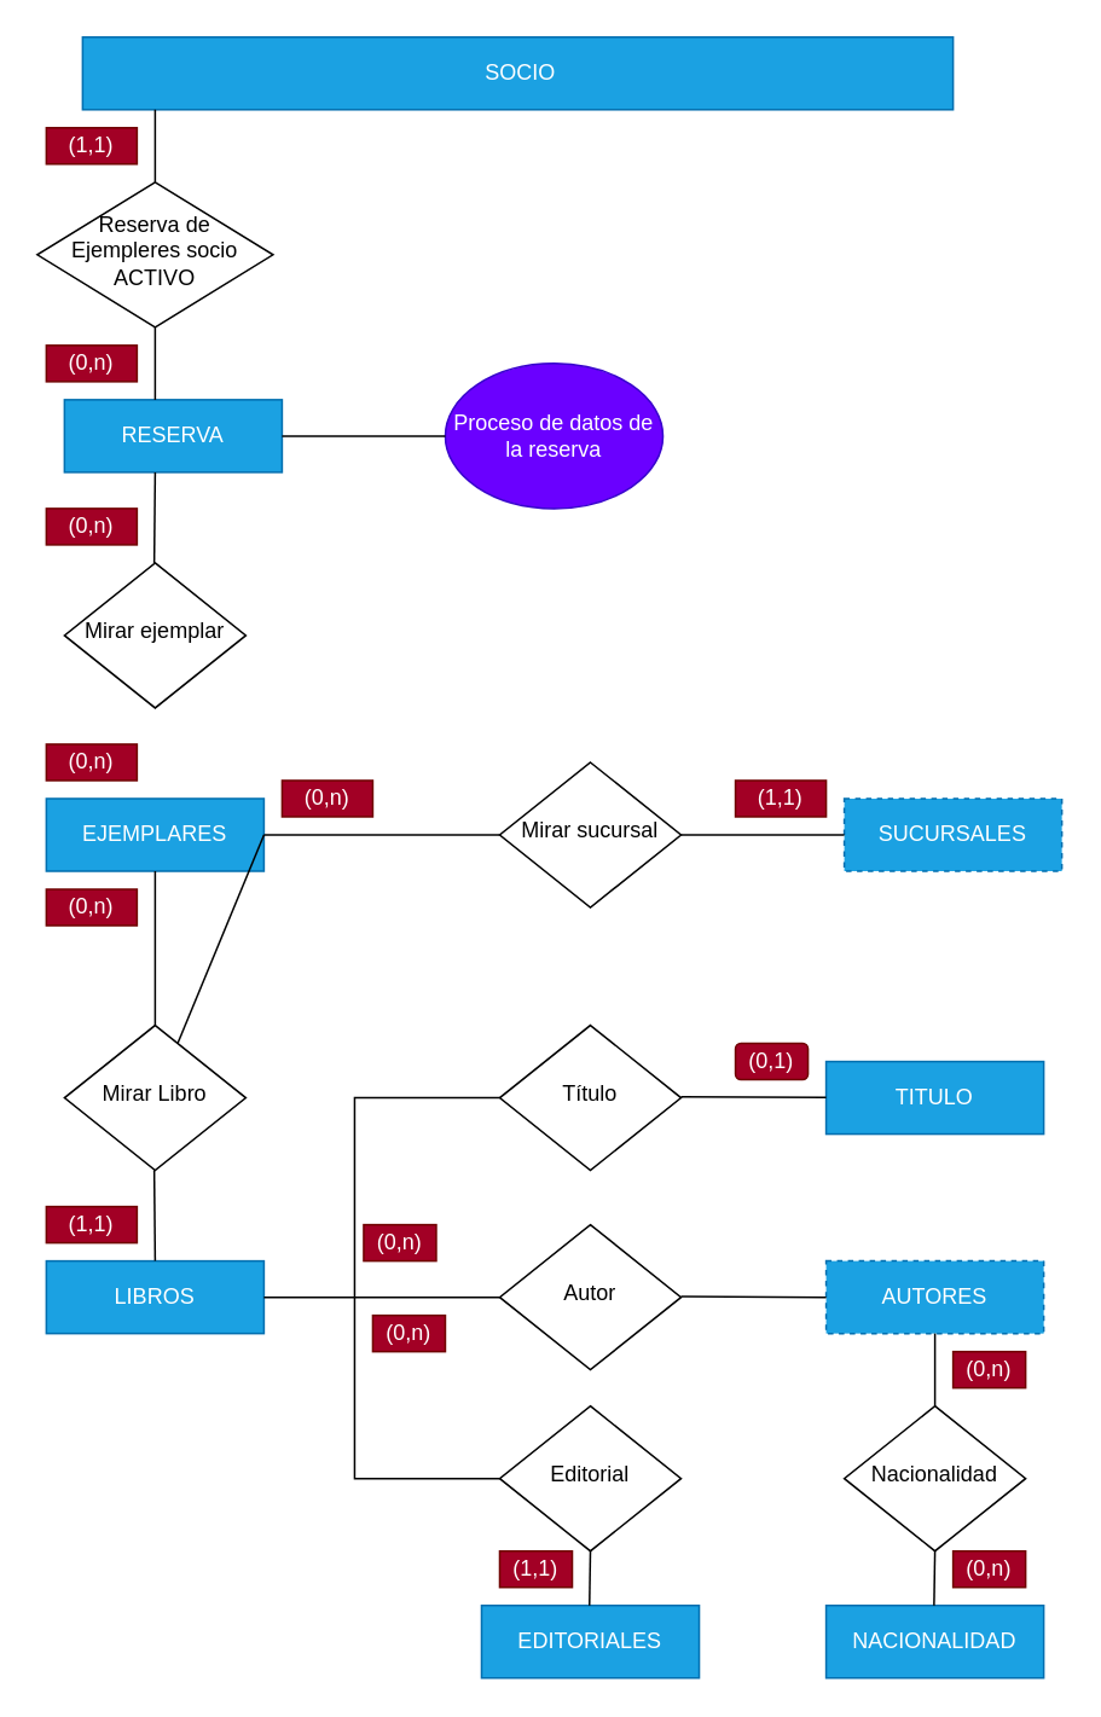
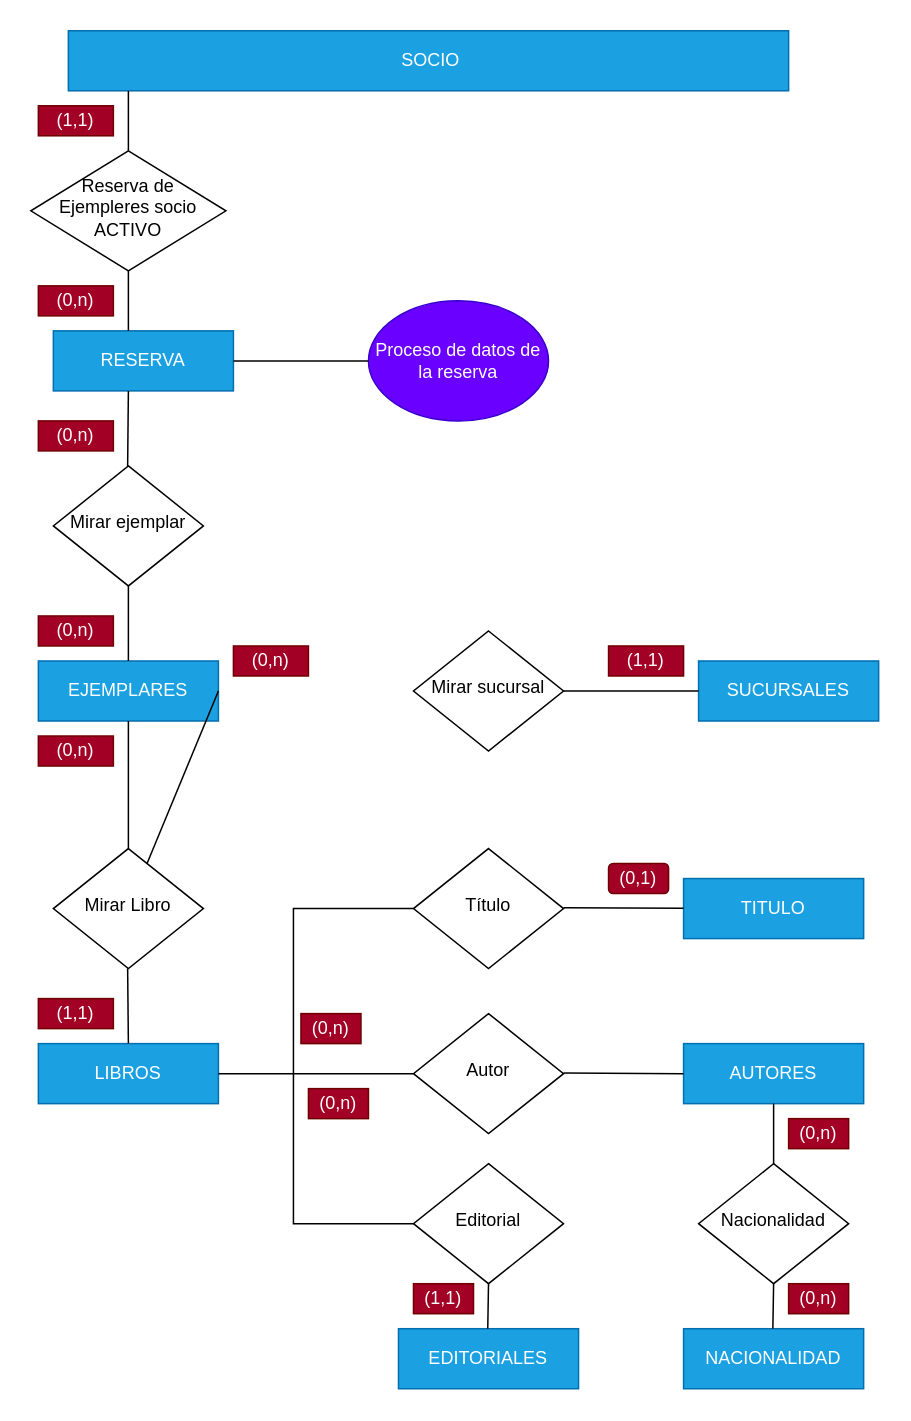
  <mxCell id="0" />
  <mxCell id="1" parent="0" />
  <mxCell id="2" value="EJEMPLARES" style="rounded=0;whiteSpace=wrap;html=1;fontSize=12;glass=0;strokeWidth=1;shadow=0;fillColor=#1ba1e2;fontColor=#ffffff;strokeColor=#006EAF;" parent="1" vertex="1"><mxGeometry x="25" y="440" width="120" height="40" as="geometry" /></mxCell>
  <mxCell id="3" value="Reserva de Ejempleres socio ACTIVO" style="rhombus;whiteSpace=wrap;html=1;shadow=0;fontFamily=Helvetica;fontSize=12;align=center;strokeWidth=1;spacing=6;spacingTop=-4;" parent="1" vertex="1"><mxGeometry x="20" y="100" width="130" height="80" as="geometry" /></mxCell>
- <mxCell id="4" value="SUCURSALES" style="rounded=0;whiteSpace=wrap;html=1;fontSize=12;glass=0;strokeWidth=1;shadow=0;fillColor=#1ba1e2;fontColor=#ffffff;strokeColor=#006EAF;dashed=1;" parent="1" vertex="1"><mxGeometry x="465" y="440" width="120" height="40" as="geometry" /></mxCell>
+ <mxCell id="4" value="SUCURSALES" style="rounded=0;whiteSpace=wrap;html=1;fontSize=12;glass=0;strokeWidth=1;shadow=0;fillColor=#1ba1e2;fontColor=#ffffff;strokeColor=#006EAF;" parent="1" vertex="1"><mxGeometry x="465" y="440" width="120" height="40" as="geometry" /></mxCell>
  <mxCell id="5" value="&amp;nbsp;SOCIO" style="rounded=0;whiteSpace=wrap;html=1;fontSize=12;glass=0;strokeWidth=1;shadow=0;fillColor=#1ba1e2;fontColor=#ffffff;strokeColor=#006EAF;" parent="1" vertex="1"><mxGeometry x="45" y="20" width="480" height="40" as="geometry" /></mxCell>
  <mxCell id="6" value="RESERVA" style="rounded=0;whiteSpace=wrap;html=1;fontSize=12;glass=0;strokeWidth=1;shadow=0;fillColor=#1ba1e2;fontColor=#ffffff;strokeColor=#006EAF;" parent="1" vertex="1"><mxGeometry x="35" y="220" width="120" height="40" as="geometry" /></mxCell>
  <mxCell id="7" value="" style="endArrow=none;html=1;rounded=0;exitX=0.5;exitY=0;exitDx=0;exitDy=0;" parent="1" source="3" edge="1"><mxGeometry width="50" height="50" relative="1" as="geometry"><mxPoint x="35" y="110" as="sourcePoint" /><mxPoint x="85" y="60" as="targetPoint" /></mxGeometry></mxCell>
  <mxCell id="8" value="" style="endArrow=none;html=1;rounded=0;" parent="1" edge="1"><mxGeometry width="50" height="50" relative="1" as="geometry"><mxPoint x="85" y="220" as="sourcePoint" /><mxPoint x="85" y="180" as="targetPoint" /></mxGeometry></mxCell>
  <mxCell id="9" value="(1,1)" style="rounded=0;whiteSpace=wrap;html=1;fillColor=#a20025;fontColor=#ffffff;strokeColor=#6F0000;" parent="1" vertex="1"><mxGeometry x="25" y="70" width="50" height="20" as="geometry" /></mxCell>
  <mxCell id="10" value="(0,n)" style="rounded=0;whiteSpace=wrap;html=1;fillColor=#a20025;fontColor=#ffffff;strokeColor=#6F0000;" parent="1" vertex="1"><mxGeometry x="25" y="190" width="50" height="20" as="geometry" /></mxCell>
  <mxCell id="11" value="Mirar sucursal" style="rhombus;whiteSpace=wrap;html=1;shadow=0;fontFamily=Helvetica;fontSize=12;align=center;strokeWidth=1;spacing=6;spacingTop=-4;" parent="1" vertex="1"><mxGeometry x="275" y="420" width="100" height="80" as="geometry" /></mxCell>
  <mxCell id="12" value="" style="endArrow=none;html=1;rounded=0;exitX=0;exitY=0.5;exitDx=0;exitDy=0;entryX=1;entryY=0.5;entryDx=0;entryDy=0;" parent="1" source="4" target="11" edge="1"><mxGeometry width="50" height="50" relative="1" as="geometry"><mxPoint x="665" y="535" as="sourcePoint" /><mxPoint x="734" y="468" as="targetPoint" /></mxGeometry></mxCell>
  <mxCell id="13" value="Mirar ejemplar" style="rhombus;whiteSpace=wrap;html=1;shadow=0;fontFamily=Helvetica;fontSize=12;align=center;strokeWidth=1;spacing=6;spacingTop=-4;" parent="1" vertex="1"><mxGeometry x="35" y="310" width="100" height="80" as="geometry" /></mxCell>
- <mxCell id="14" value="" style="endArrow=none;html=1;rounded=0;" parent="1" source="2" target="11" edge="1"><mxGeometry width="50" height="50" relative="1" as="geometry"><mxPoint x="85" y="430" as="sourcePoint" /><mxPoint x="265" y="340" as="targetPoint" /></mxGeometry></mxCell>
+ <mxCell id="14" value="" style="endArrow=none;html=1;rounded=0;entryX=0.5;entryY=1;entryDx=0;entryDy=0;" parent="1" source="2" target="13" edge="1"><mxGeometry width="50" height="50" relative="1" as="geometry"><mxPoint x="85" y="430" as="sourcePoint" /><mxPoint x="265" y="340" as="targetPoint" /></mxGeometry></mxCell>
  <mxCell id="15" value="(0,n)" style="rounded=0;whiteSpace=wrap;html=1;fillColor=#a20025;fontColor=#ffffff;strokeColor=#6F0000;" parent="1" vertex="1"><mxGeometry x="25" y="490" width="50" height="20" as="geometry" /></mxCell>
  <mxCell id="16" value="(1,1)" style="rounded=0;whiteSpace=wrap;html=1;fillColor=#a20025;fontColor=#ffffff;strokeColor=#6F0000;" parent="1" vertex="1"><mxGeometry x="405" y="430" width="50" height="20" as="geometry" /></mxCell>
  <mxCell id="17" value="(0,n)" style="rounded=0;whiteSpace=wrap;html=1;fillColor=#a20025;fontColor=#ffffff;strokeColor=#6F0000;" parent="1" vertex="1"><mxGeometry x="25" y="280" width="50" height="20" as="geometry" /></mxCell>
  <mxCell id="18" value="(0,n)" style="rounded=0;whiteSpace=wrap;html=1;fillColor=#a20025;fontColor=#ffffff;strokeColor=#6F0000;" parent="1" vertex="1"><mxGeometry x="25" y="410" width="50" height="20" as="geometry" /></mxCell>
  <mxCell id="19" value="Mirar Libro" style="rhombus;whiteSpace=wrap;html=1;shadow=0;fontFamily=Helvetica;fontSize=12;align=center;strokeWidth=1;spacing=6;spacingTop=-4;" parent="1" vertex="1"><mxGeometry x="35" y="565" width="100" height="80" as="geometry" /></mxCell>
  <mxCell id="20" value="" style="endArrow=none;html=1;rounded=0;exitX=0.5;exitY=0;exitDx=0;exitDy=0;" edge="1" parent="1"><mxGeometry width="50" height="50" relative="1" as="geometry"><mxPoint x="84.5" y="310" as="sourcePoint" /><mxPoint x="85" y="260" as="targetPoint" /></mxGeometry></mxCell>
  <mxCell id="21" value="LIBROS" style="rounded=0;whiteSpace=wrap;html=1;fontSize=12;glass=0;strokeWidth=1;shadow=0;fillColor=#1ba1e2;fontColor=#ffffff;strokeColor=#006EAF;" vertex="1" parent="1"><mxGeometry x="25" y="695" width="120" height="40" as="geometry" /></mxCell>
  <mxCell id="22" value="" style="endArrow=none;html=1;rounded=0;entryX=0.5;entryY=1;entryDx=0;entryDy=0;" edge="1" parent="1"><mxGeometry width="50" height="50" relative="1" as="geometry"><mxPoint x="85" y="695" as="sourcePoint" /><mxPoint x="84.5" y="645" as="targetPoint" /></mxGeometry></mxCell>
  <mxCell id="23" value="(1,1)" style="rounded=0;whiteSpace=wrap;html=1;fillColor=#a20025;fontColor=#ffffff;strokeColor=#6F0000;" vertex="1" parent="1"><mxGeometry x="25" y="665" width="50" height="20" as="geometry" /></mxCell>
  <mxCell id="24" value="(0,n)" style="rounded=0;whiteSpace=wrap;html=1;fillColor=#a20025;fontColor=#ffffff;strokeColor=#6F0000;" vertex="1" parent="1"><mxGeometry x="155" y="430" width="50" height="20" as="geometry" /></mxCell>
  <mxCell id="25" value="Título" style="rhombus;whiteSpace=wrap;html=1;shadow=0;fontFamily=Helvetica;fontSize=12;align=center;strokeWidth=1;spacing=6;spacingTop=-4;" vertex="1" parent="1"><mxGeometry x="275" y="565" width="100" height="80" as="geometry" /></mxCell>
  <mxCell id="26" value="Autor" style="rhombus;whiteSpace=wrap;html=1;shadow=0;fontFamily=Helvetica;fontSize=12;align=center;strokeWidth=1;spacing=6;spacingTop=-4;" vertex="1" parent="1"><mxGeometry x="275" y="675" width="100" height="80" as="geometry" /></mxCell>
  <mxCell id="27" value="Nacionalidad" style="rhombus;whiteSpace=wrap;html=1;shadow=0;fontFamily=Helvetica;fontSize=12;align=center;strokeWidth=1;spacing=6;spacingTop=-4;" vertex="1" parent="1"><mxGeometry x="465" y="775" width="100" height="80" as="geometry" /></mxCell>
  <mxCell id="28" value="Editorial" style="rhombus;whiteSpace=wrap;html=1;shadow=0;fontFamily=Helvetica;fontSize=12;align=center;strokeWidth=1;spacing=6;spacingTop=-4;" vertex="1" parent="1"><mxGeometry x="275" y="775" width="100" height="80" as="geometry" /></mxCell>
  <mxCell id="29" value="" style="endArrow=none;html=1;rounded=0;exitX=0;exitY=0.5;exitDx=0;exitDy=0;entryX=1;entryY=0.5;entryDx=0;entryDy=0;" edge="1" parent="1" source="26"><mxGeometry width="50" height="50" relative="1" as="geometry"><mxPoint x="239.5" y="735" as="sourcePoint" /><mxPoint x="195" y="715" as="targetPoint" /></mxGeometry></mxCell>
  <mxCell id="30" value="(0,n)" style="rounded=0;whiteSpace=wrap;html=1;fillColor=#a20025;fontColor=#ffffff;strokeColor=#6F0000;" vertex="1" parent="1"><mxGeometry x="205" y="725" width="40" height="20" as="geometry" /></mxCell>
- <mxCell id="31" value="AUTORES" style="rounded=0;whiteSpace=wrap;html=1;fontSize=12;glass=0;strokeWidth=1;shadow=0;fillColor=#1ba1e2;fontColor=#ffffff;strokeColor=#006EAF;dashed=1;" vertex="1" parent="1"><mxGeometry x="455" y="695" width="120" height="40" as="geometry" /></mxCell>
+ <mxCell id="31" value="AUTORES" style="rounded=0;whiteSpace=wrap;html=1;fontSize=12;glass=0;strokeWidth=1;shadow=0;fillColor=#1ba1e2;fontColor=#ffffff;strokeColor=#006EAF;" vertex="1" parent="1"><mxGeometry x="455" y="695" width="120" height="40" as="geometry" /></mxCell>
  <mxCell id="32" value="" style="endArrow=none;html=1;rounded=0;entryX=1;entryY=0.5;entryDx=0;entryDy=0;exitX=0;exitY=0.5;exitDx=0;exitDy=0;" edge="1" parent="1" source="31"><mxGeometry width="50" height="50" relative="1" as="geometry"><mxPoint x="415" y="715" as="sourcePoint" /><mxPoint x="375" y="714.5" as="targetPoint" /></mxGeometry></mxCell>
  <mxCell id="33" value="" style="endArrow=none;html=1;rounded=0;exitX=0.5;exitY=0;exitDx=0;exitDy=0;entryX=0.5;entryY=1;entryDx=0;entryDy=0;" edge="1" parent="1" source="27" target="31"><mxGeometry width="50" height="50" relative="1" as="geometry"><mxPoint x="474.5" y="765" as="sourcePoint" /><mxPoint x="475" y="735" as="targetPoint" /></mxGeometry></mxCell>
  <mxCell id="34" value="NACIONALIDAD" style="rounded=0;whiteSpace=wrap;html=1;fontSize=12;glass=0;strokeWidth=1;shadow=0;fillColor=#1ba1e2;fontColor=#ffffff;strokeColor=#006EAF;" vertex="1" parent="1"><mxGeometry x="455" y="885" width="120" height="40" as="geometry" /></mxCell>
  <mxCell id="35" value="" style="endArrow=none;html=1;rounded=0;exitX=0.5;exitY=0;exitDx=0;exitDy=0;" edge="1" parent="1"><mxGeometry width="50" height="50" relative="1" as="geometry"><mxPoint x="514.5" y="885" as="sourcePoint" /><mxPoint x="515" y="855" as="targetPoint" /></mxGeometry></mxCell>
  <mxCell id="36" value="" style="endArrow=none;html=1;rounded=0;exitX=1;exitY=0.5;exitDx=0;exitDy=0;entryX=0;entryY=0.5;entryDx=0;entryDy=0;" edge="1" parent="1" target="28"><mxGeometry width="50" height="50" relative="1" as="geometry"><mxPoint x="195" y="715" as="sourcePoint" /><mxPoint x="265" y="755" as="targetPoint" /><Array as="points"><mxPoint x="195" y="815" /></Array></mxGeometry></mxCell>
  <mxCell id="37" value="EDITORIALES" style="rounded=0;whiteSpace=wrap;html=1;fontSize=12;glass=0;strokeWidth=1;shadow=0;fillColor=#1ba1e2;fontColor=#ffffff;strokeColor=#006EAF;" vertex="1" parent="1"><mxGeometry x="265" y="885" width="120" height="40" as="geometry" /></mxCell>
  <mxCell id="38" value="" style="endArrow=none;html=1;rounded=0;exitX=0.5;exitY=0;exitDx=0;exitDy=0;" edge="1" parent="1"><mxGeometry width="50" height="50" relative="1" as="geometry"><mxPoint x="324.5" y="885" as="sourcePoint" /><mxPoint x="325" y="855" as="targetPoint" /></mxGeometry></mxCell>
  <mxCell id="39" value="" style="endArrow=none;html=1;rounded=0;exitX=1;exitY=0.5;exitDx=0;exitDy=0;entryX=0;entryY=0.5;entryDx=0;entryDy=0;" edge="1" parent="1" target="25"><mxGeometry width="50" height="50" relative="1" as="geometry"><mxPoint x="195" y="715" as="sourcePoint" /><mxPoint x="315" y="675" as="targetPoint" /><Array as="points"><mxPoint x="195" y="605" /></Array></mxGeometry></mxCell>
  <mxCell id="40" value="TITULO" style="rounded=0;whiteSpace=wrap;html=1;fontSize=12;glass=0;strokeWidth=1;shadow=0;fillColor=#1ba1e2;fontColor=#ffffff;strokeColor=#006EAF;" vertex="1" parent="1"><mxGeometry x="455" y="585" width="120" height="40" as="geometry" /></mxCell>
  <mxCell id="41" value="" style="endArrow=none;html=1;rounded=0;entryX=1;entryY=0.5;entryDx=0;entryDy=0;" edge="1" parent="1" source="40"><mxGeometry width="50" height="50" relative="1" as="geometry"><mxPoint x="415" y="605" as="sourcePoint" /><mxPoint x="375" y="604.5" as="targetPoint" /></mxGeometry></mxCell>
  <mxCell id="42" value="(0,n)" style="rounded=0;whiteSpace=wrap;html=1;fillColor=#a20025;fontColor=#ffffff;strokeColor=#6F0000;" vertex="1" parent="1"><mxGeometry x="525" y="745" width="40" height="20" as="geometry" /></mxCell>
  <mxCell id="43" value="(0,n)" style="rounded=0;whiteSpace=wrap;html=1;fillColor=#a20025;fontColor=#ffffff;strokeColor=#6F0000;" vertex="1" parent="1"><mxGeometry x="525" y="855" width="40" height="20" as="geometry" /></mxCell>
  <mxCell id="44" value="(0,1)" style="whiteSpace=wrap;html=1;fillColor=#a20025;fontColor=#ffffff;strokeColor=#6F0000;rounded=1;" vertex="1" parent="1"><mxGeometry x="405" y="575" width="40" height="20" as="geometry" /></mxCell>
  <mxCell id="45" value="(0,n)" style="rounded=0;whiteSpace=wrap;html=1;fillColor=#a20025;fontColor=#ffffff;strokeColor=#6F0000;" vertex="1" parent="1"><mxGeometry x="200" y="675" width="40" height="20" as="geometry" /></mxCell>
  <mxCell id="46" value="(1,1)" style="rounded=0;whiteSpace=wrap;html=1;fillColor=#a20025;fontColor=#ffffff;strokeColor=#6F0000;" vertex="1" parent="1"><mxGeometry x="275" y="855" width="40" height="20" as="geometry" /></mxCell>
  <mxCell id="47" value="Proceso de datos de la reserva" style="ellipse;whiteSpace=wrap;html=1;fillColor=#6a00ff;fontColor=#ffffff;strokeColor=#3700CC;" vertex="1" parent="1"><mxGeometry x="245" y="200" width="120" height="80" as="geometry" /></mxCell>
  <mxCell id="48" value="" style="endArrow=none;html=1;rounded=0;entryX=0;entryY=0.5;entryDx=0;entryDy=0;exitX=1;exitY=0.5;exitDx=0;exitDy=0;" edge="1" parent="1" source="6" target="47"><mxGeometry width="50" height="50" relative="1" as="geometry"><mxPoint x="150" y="140" as="sourcePoint" /><mxPoint x="200" y="90" as="targetPoint" /></mxGeometry></mxCell>
  <mxCell id="49" value="" style="endArrow=none;html=1;rounded=0;exitX=0.5;exitY=0;exitDx=0;exitDy=0;" edge="1" parent="1" source="19"><mxGeometry width="50" height="50" relative="1" as="geometry"><mxPoint x="85" y="560" as="sourcePoint" /><mxPoint x="85" y="480" as="targetPoint" /></mxGeometry></mxCell>
  <mxCell id="50" value="" style="endArrow=none;html=1;rounded=0;exitX=1;exitY=0.5;exitDx=0;exitDy=0;" edge="1" parent="1" source="2" target="19"><mxGeometry width="50" height="50" relative="1" as="geometry"><mxPoint x="365" y="510" as="sourcePoint" /><mxPoint x="415" y="460" as="targetPoint" /></mxGeometry></mxCell>
  <mxCell id="51" value="" style="endArrow=none;html=1;rounded=0;exitX=1;exitY=0.5;exitDx=0;exitDy=0;" edge="1" parent="1" source="21"><mxGeometry width="50" height="50" relative="1" as="geometry"><mxPoint x="145" y="765" as="sourcePoint" /><mxPoint x="195" y="715" as="targetPoint" /></mxGeometry></mxCell>
